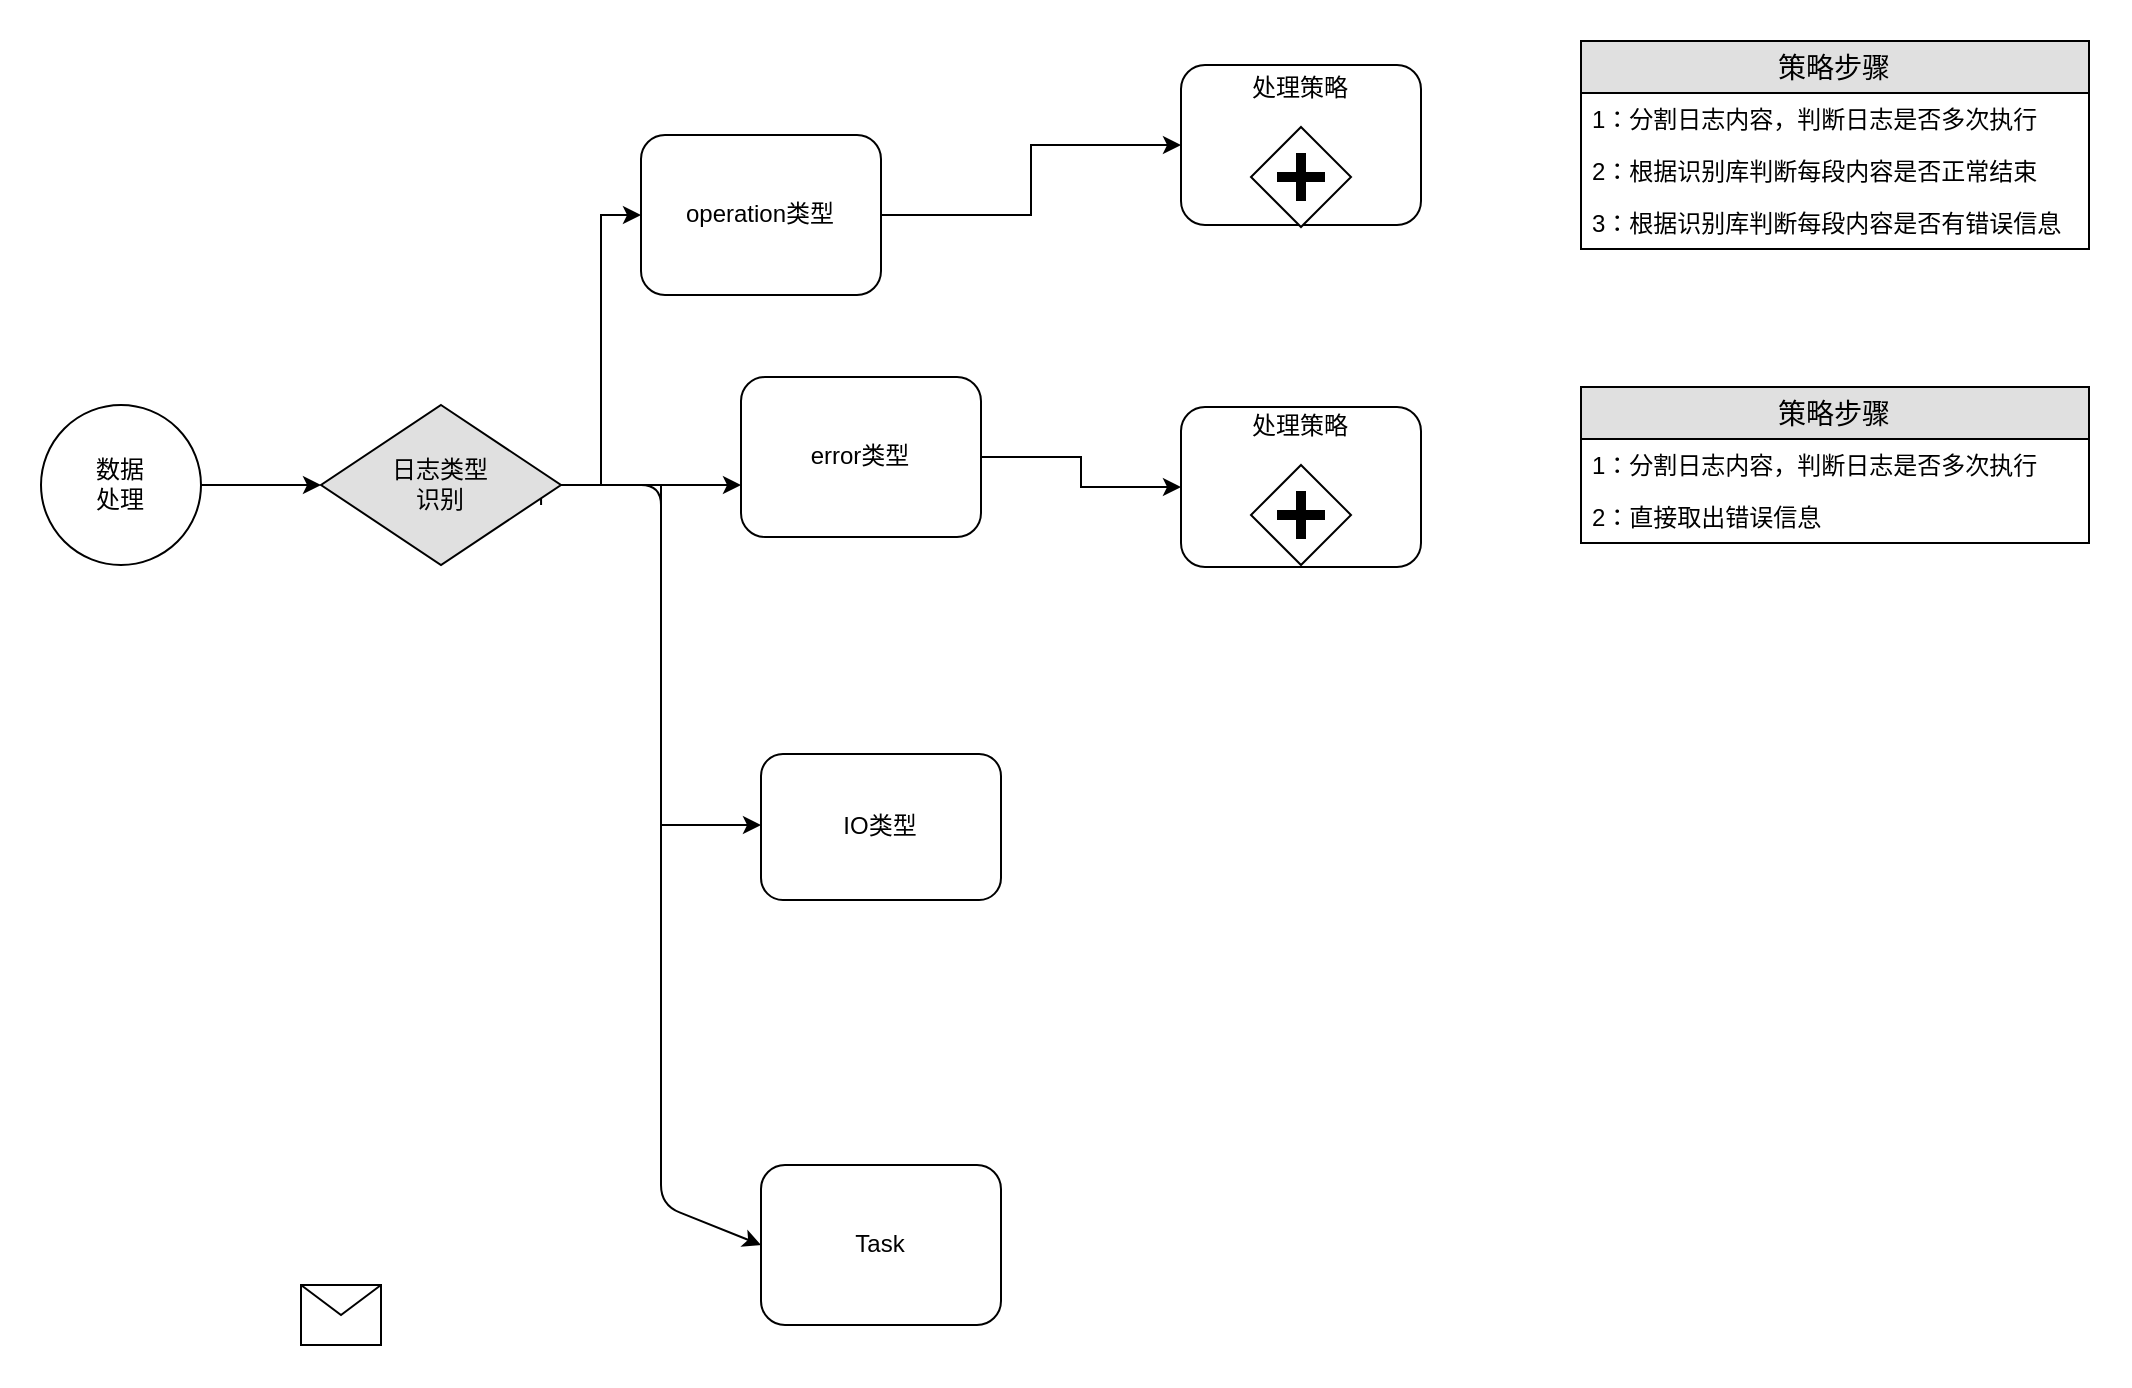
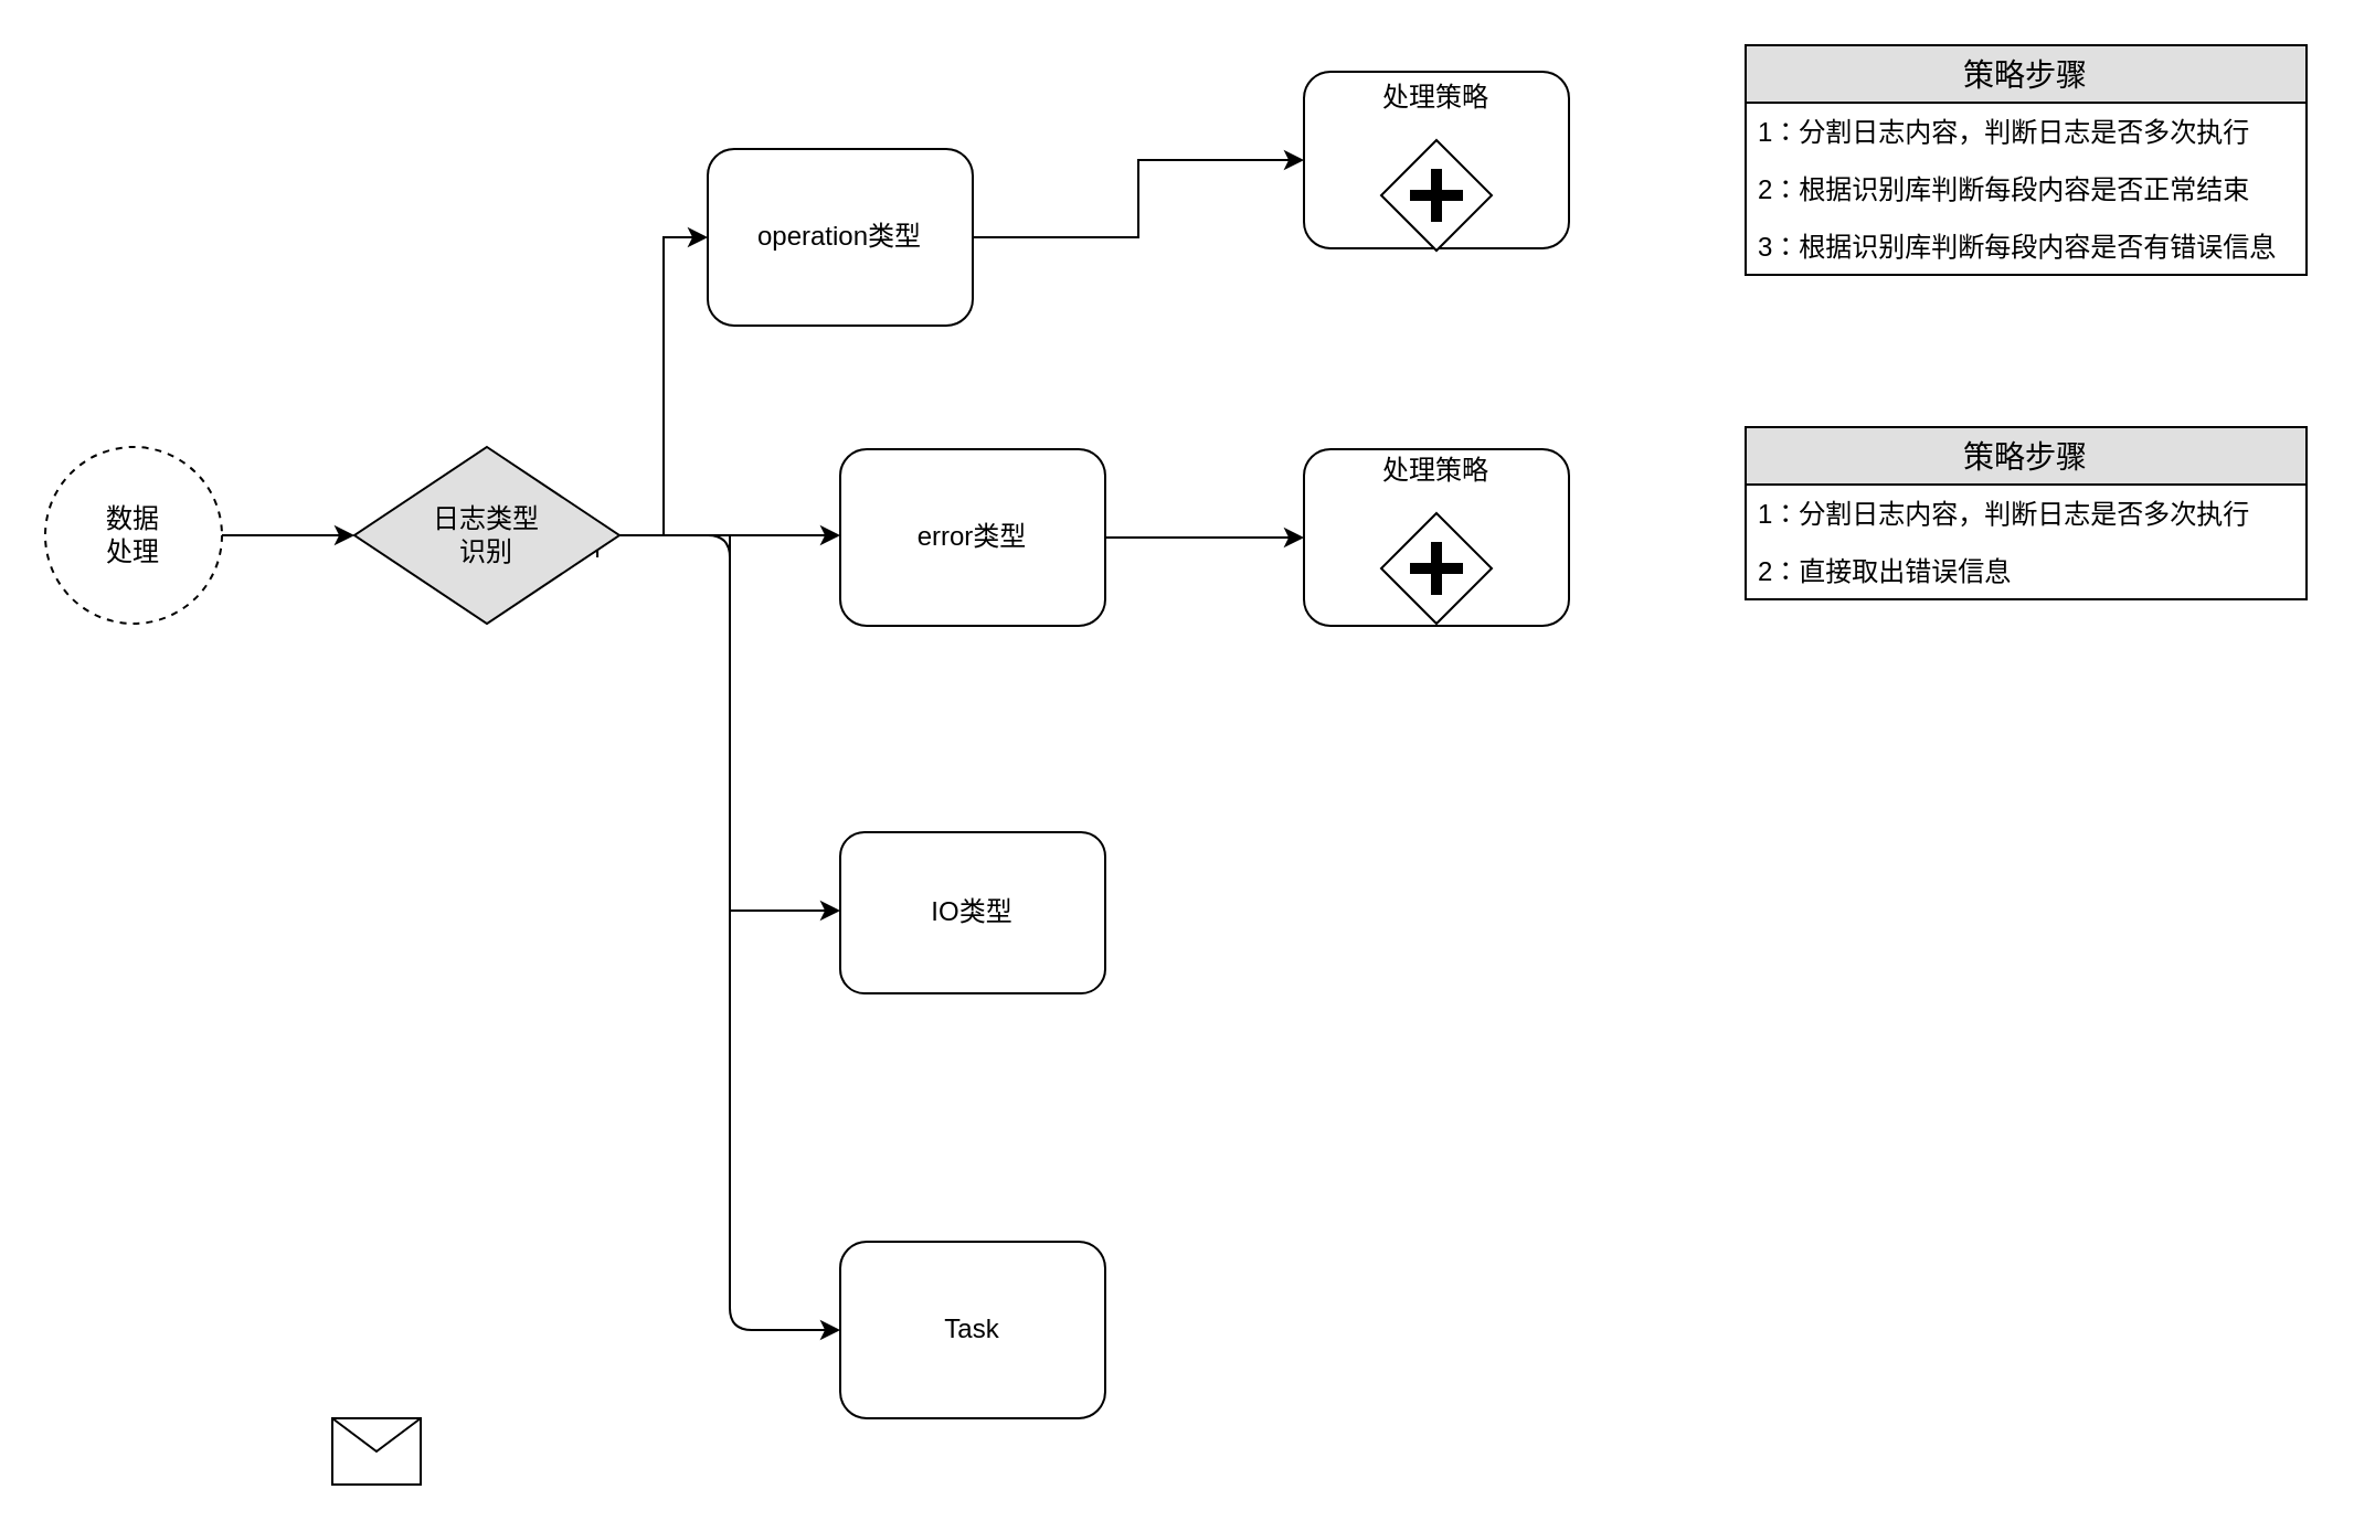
  <mxCell id="0" />
  <mxCell id="1" parent="0" />
  <mxCell id="2" value="" style="html=1;whiteSpace=wrap;rounded=1;align=center;" parent="1" vertex="1"><mxGeometry x="590" y="203" width="120" height="80" as="geometry" /></mxCell>
  <mxCell id="3" style="edgeStyle=orthogonalEdgeStyle;rounded=0;orthogonalLoop=1;jettySize=auto;html=1;entryX=0;entryY=0.5;entryDx=0;entryDy=0;" parent="1" source="4" target="2" edge="1"><mxGeometry relative="1" as="geometry"><mxPoint x="740" y="242" as="targetPoint" /></mxGeometry></mxCell>
- <mxCell id="4" value="error类型" style="shape=ext;rounded=1;html=1;whiteSpace=wrap;" parent="1" vertex="1"><mxGeometry x="370" y="188" width="120" height="80" as="geometry" /></mxCell>
- <mxCell id="5" value="Task" style="shape=ext;rounded=1;html=1;whiteSpace=wrap;" parent="1" vertex="1"><mxGeometry x="380" y="582" width="120" height="80" as="geometry" /></mxCell>
+ <mxCell id="4" value="error类型" style="shape=ext;rounded=1;html=1;whiteSpace=wrap;" parent="1" vertex="1"><mxGeometry x="380" y="203" width="120" height="80" as="geometry" /></mxCell>
+ <mxCell id="5" value="Task" style="shape=ext;rounded=1;html=1;whiteSpace=wrap;" parent="1" vertex="1"><mxGeometry x="380" y="562" width="120" height="80" as="geometry" /></mxCell>
  <mxCell id="6" value="" style="shape=mxgraph.bpmn.shape;html=1;verticalLabelPosition=bottom;labelBackgroundColor=#ffffff;verticalAlign=top;perimeter=rhombusPerimeter;background=gateway;outline=none;symbol=parallelGw;" parent="1" vertex="1"><mxGeometry x="625" y="232" width="50" height="50" as="geometry" /></mxCell>
  <mxCell id="7" value="" style="shape=message;whiteSpace=wrap;html=1;" parent="1" vertex="1"><mxGeometry x="150" y="642" width="40" height="30" as="geometry" /></mxCell>
  <mxCell id="8" style="edgeStyle=orthogonalEdgeStyle;rounded=0;html=1;jettySize=auto;orthogonalLoop=1;" parent="1" target="4" edge="1"><mxGeometry relative="1" as="geometry"><mxPoint x="240" y="243" as="sourcePoint" /><Array as="points"><mxPoint x="240" y="242" /></Array></mxGeometry></mxCell>
  <mxCell id="9" style="edgeStyle=orthogonalEdgeStyle;rounded=0;orthogonalLoop=1;jettySize=auto;html=1;exitX=1;exitY=0.5;exitDx=0;exitDy=0;entryX=0;entryY=0.5;entryDx=0;entryDy=0;" parent="1" source="10" target="17" edge="1"><mxGeometry relative="1" as="geometry" /></mxCell>
- <mxCell id="10" value="数据&lt;br&gt;处理" style="ellipse;whiteSpace=wrap;html=1;aspect=fixed;" parent="1" vertex="1"><mxGeometry x="20" y="202" width="80" height="80" as="geometry" /></mxCell>
+ <mxCell id="10" value="数据&lt;br&gt;处理" style="ellipse;whiteSpace=wrap;html=1;aspect=fixed;dashed=1;" parent="1" vertex="1"><mxGeometry x="20" y="202" width="80" height="80" as="geometry" /></mxCell>
  <mxCell id="11" value="IO类型" style="shape=ext;rounded=1;html=1;whiteSpace=wrap;" parent="1" vertex="1"><mxGeometry x="380" y="376.5" width="120" height="73" as="geometry" /></mxCell>
  <mxCell id="12" value="处理策略" style="text;html=1;strokeColor=none;fillColor=none;align=center;verticalAlign=middle;whiteSpace=wrap;rounded=0;" parent="1" vertex="1"><mxGeometry x="625" y="203" width="50" height="20" as="geometry" /></mxCell>
  <mxCell id="13" style="edgeStyle=orthogonalEdgeStyle;rounded=0;orthogonalLoop=1;jettySize=auto;html=1;exitX=1;exitY=0.5;exitDx=0;exitDy=0;entryX=0;entryY=0.5;entryDx=0;entryDy=0;" parent="1" source="14" target="18" edge="1"><mxGeometry relative="1" as="geometry" /></mxCell>
  <mxCell id="14" value="operation类型" style="shape=ext;rounded=1;html=1;whiteSpace=wrap;" parent="1" vertex="1"><mxGeometry x="320" y="67" width="120" height="80" as="geometry" /></mxCell>
  <mxCell id="15" style="edgeStyle=orthogonalEdgeStyle;rounded=0;orthogonalLoop=1;jettySize=auto;html=1;entryX=0;entryY=0.5;entryDx=0;entryDy=0;" parent="1" source="17" target="14" edge="1"><mxGeometry relative="1" as="geometry" /></mxCell>
  <mxCell id="16" style="edgeStyle=orthogonalEdgeStyle;rounded=0;orthogonalLoop=1;jettySize=auto;html=1;exitX=0.917;exitY=0.625;exitDx=0;exitDy=0;exitPerimeter=0;" parent="1" source="17" edge="1"><mxGeometry relative="1" as="geometry"><mxPoint x="380" y="412" as="targetPoint" /><Array as="points"><mxPoint x="270" y="242" /><mxPoint x="330" y="242" /><mxPoint x="330" y="412" /></Array></mxGeometry></mxCell>
  <mxCell id="17" value="日志类型&lt;br&gt;识别" style="rhombus;whiteSpace=wrap;html=1;fillColor=#e0e0e0;" parent="1" vertex="1"><mxGeometry x="160" y="202" width="120" height="80" as="geometry" /></mxCell>
  <mxCell id="18" value="" style="html=1;whiteSpace=wrap;rounded=1;align=center;" parent="1" vertex="1"><mxGeometry x="590" y="32" width="120" height="80" as="geometry" /></mxCell>
  <mxCell id="19" value="" style="shape=mxgraph.bpmn.shape;html=1;verticalLabelPosition=bottom;labelBackgroundColor=#ffffff;verticalAlign=top;perimeter=rhombusPerimeter;background=gateway;outline=none;symbol=parallelGw;" parent="1" vertex="1"><mxGeometry x="625" y="63" width="50" height="50" as="geometry" /></mxCell>
  <mxCell id="20" value="处理策略" style="text;html=1;strokeColor=none;fillColor=none;align=center;verticalAlign=middle;whiteSpace=wrap;rounded=0;" parent="1" vertex="1"><mxGeometry x="625" y="34" width="50" height="20" as="geometry" /></mxCell>
  <mxCell id="21" value="" style="endArrow=classic;html=1;entryX=0;entryY=0.5;entryDx=0;entryDy=0;" parent="1" source="17" target="5" edge="1"><mxGeometry width="50" height="50" relative="1" as="geometry"><mxPoint x="280" y="292" as="sourcePoint" /><mxPoint x="350.711" y="242" as="targetPoint" /><Array as="points"><mxPoint x="330" y="242" /><mxPoint x="330" y="422" /><mxPoint x="330" y="602" /></Array></mxGeometry></mxCell>
  <mxCell id="22" value="策略步骤" style="swimlane;fontStyle=0;childLayout=stackLayout;horizontal=1;startSize=26;fillColor=#e0e0e0;horizontalStack=0;resizeParent=1;resizeParentMax=0;resizeLast=0;collapsible=1;marginBottom=0;swimlaneFillColor=#ffffff;align=center;fontSize=14;" vertex="1" parent="1"><mxGeometry x="790" y="20" width="254" height="104" as="geometry"><mxRectangle x="856" y="94" width="90" height="26" as="alternateBounds" /></mxGeometry></mxCell>
  <mxCell id="23" value="1：分割日志内容，判断日志是否多次执行" style="text;strokeColor=none;fillColor=none;spacingLeft=4;spacingRight=4;overflow=hidden;rotatable=0;points=[[0,0.5],[1,0.5]];portConstraint=eastwest;fontSize=12;" vertex="1" parent="22"><mxGeometry y="26" width="254" height="26" as="geometry" /></mxCell>
  <mxCell id="24" value="2：根据识别库判断每段内容是否正常结束" style="text;strokeColor=none;fillColor=none;spacingLeft=4;spacingRight=4;overflow=hidden;rotatable=0;points=[[0,0.5],[1,0.5]];portConstraint=eastwest;fontSize=12;" vertex="1" parent="22"><mxGeometry y="52" width="254" height="26" as="geometry" /></mxCell>
  <mxCell id="25" value="3：根据识别库判断每段内容是否有错误信息" style="text;strokeColor=none;fillColor=none;spacingLeft=4;spacingRight=4;overflow=hidden;rotatable=0;points=[[0,0.5],[1,0.5]];portConstraint=eastwest;fontSize=12;" vertex="1" parent="22"><mxGeometry y="78" width="254" height="26" as="geometry" /></mxCell>
  <mxCell id="26" value="策略步骤" style="swimlane;fontStyle=0;childLayout=stackLayout;horizontal=1;startSize=26;fillColor=#e0e0e0;horizontalStack=0;resizeParent=1;resizeParentMax=0;resizeLast=0;collapsible=1;marginBottom=0;swimlaneFillColor=#ffffff;align=center;fontSize=14;" vertex="1" parent="1"><mxGeometry x="790" y="193" width="254" height="78" as="geometry"><mxRectangle x="856" y="94" width="90" height="26" as="alternateBounds" /></mxGeometry></mxCell>
  <mxCell id="27" value="1：分割日志内容，判断日志是否多次执行" style="text;strokeColor=none;fillColor=none;spacingLeft=4;spacingRight=4;overflow=hidden;rotatable=0;points=[[0,0.5],[1,0.5]];portConstraint=eastwest;fontSize=12;" vertex="1" parent="26"><mxGeometry y="26" width="254" height="26" as="geometry" /></mxCell>
  <mxCell id="28" value="2：直接取出错误信息" style="text;strokeColor=none;fillColor=none;spacingLeft=4;spacingRight=4;overflow=hidden;rotatable=0;points=[[0,0.5],[1,0.5]];portConstraint=eastwest;fontSize=12;" vertex="1" parent="26"><mxGeometry y="52" width="254" height="26" as="geometry" /></mxCell>
